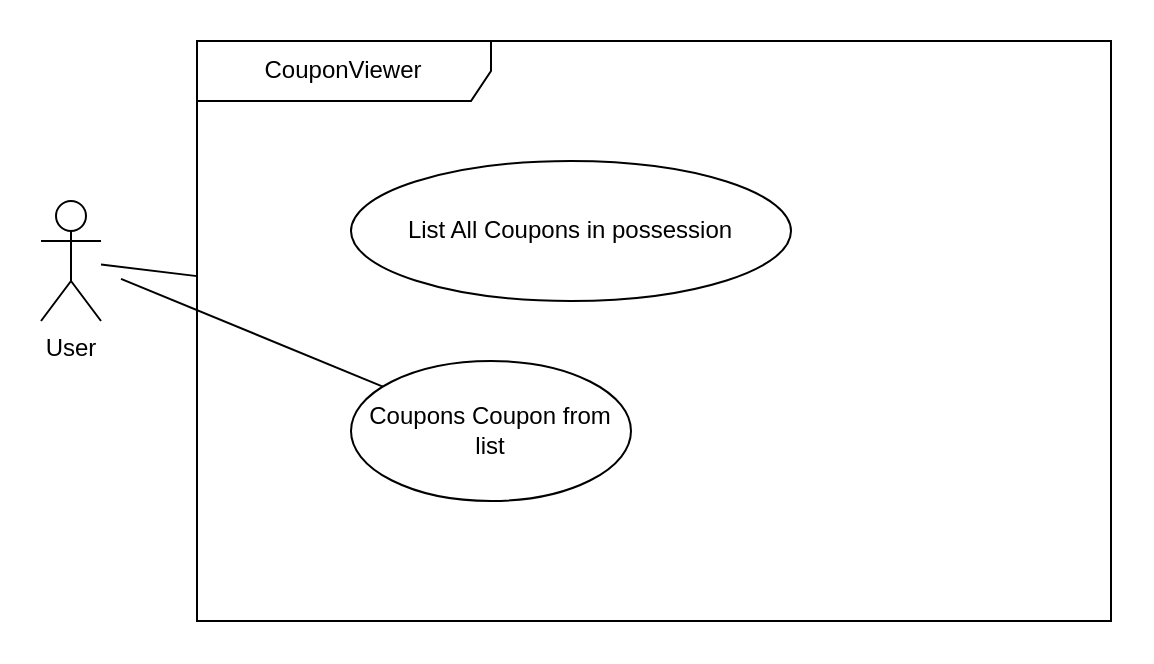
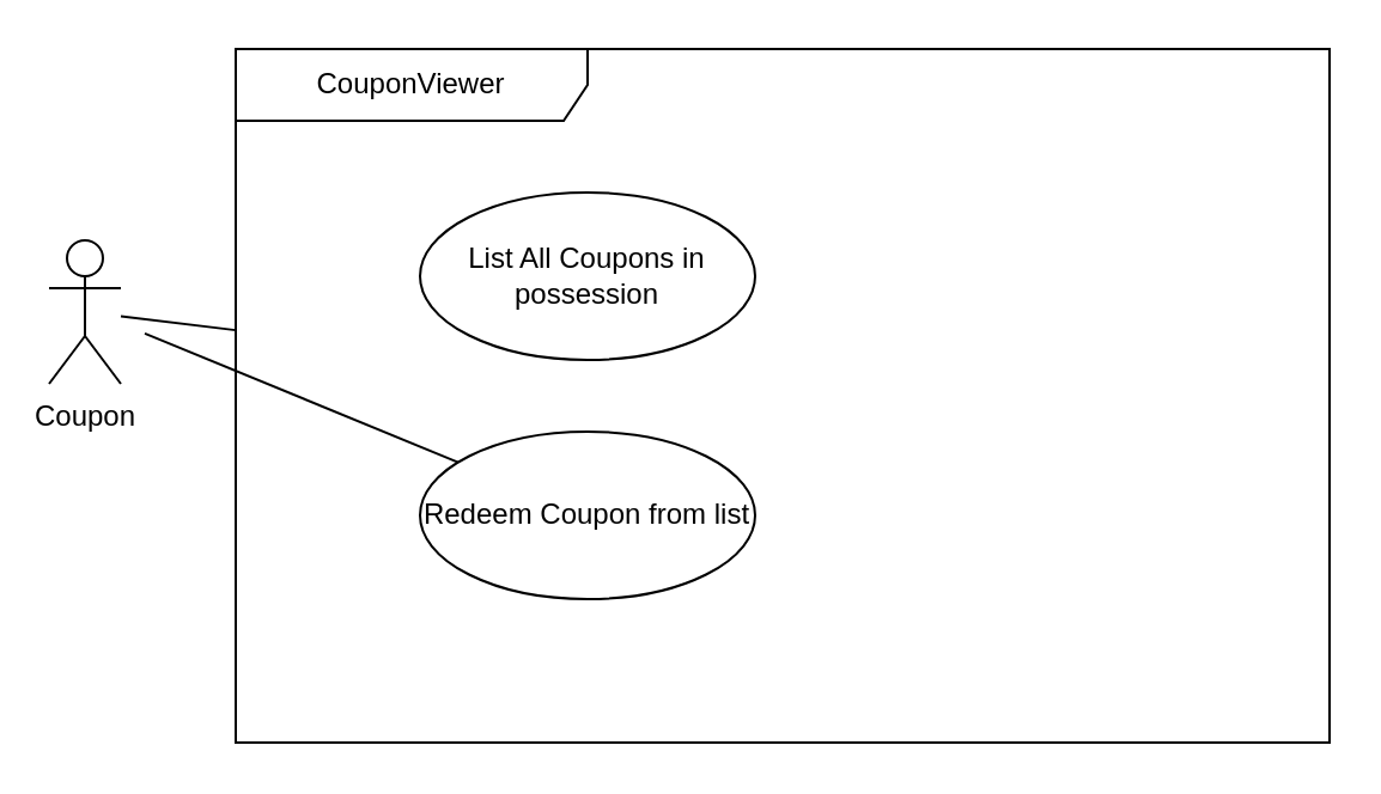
  <mxCell id="0" />
  <mxCell id="1" parent="0" />
- <mxCell id="2" value="User" style="shape=umlActor;verticalLabelPosition=bottom;labelBackgroundColor=#ffffff;verticalAlign=top;html=1;outlineConnect=0;" parent="1" vertex="1"><mxGeometry x="20" y="100" width="30" height="60" as="geometry" /></mxCell>
+ <mxCell id="2" value="Coupon" style="shape=umlActor;verticalLabelPosition=bottom;labelBackgroundColor=#ffffff;verticalAlign=top;html=1;outlineConnect=0;" parent="1" vertex="1"><mxGeometry x="20" y="100" width="30" height="60" as="geometry" /></mxCell>
  <mxCell id="3" value="CouponViewer" style="shape=umlFrame;whiteSpace=wrap;html=1;width=147;height=30;" parent="1" vertex="1"><mxGeometry x="98" y="20" width="457" height="290" as="geometry" /></mxCell>
- <mxCell id="4" value="List All Coupons in possession" style="ellipse;whiteSpace=wrap;html=1;" parent="1" vertex="1"><mxGeometry x="175" y="80" width="220" height="70" as="geometry" /></mxCell>
- <mxCell id="5" value="Coupons Coupon from list" style="ellipse;whiteSpace=wrap;html=1;" parent="1" vertex="1"><mxGeometry x="175" y="180" width="140" height="70" as="geometry" /></mxCell>
+ <mxCell id="4" value="List All Coupons in possession" style="ellipse;whiteSpace=wrap;html=1;" parent="1" vertex="1"><mxGeometry x="175" y="80" width="140" height="70" as="geometry" /></mxCell>
+ <mxCell id="5" value="Redeem Coupon from list" style="ellipse;whiteSpace=wrap;html=1;" parent="1" vertex="1"><mxGeometry x="175" y="180" width="140" height="70" as="geometry" /></mxCell>
  <mxCell id="6" value="" style="endArrow=none;html=1;" parent="1" source="2" target="3" edge="1"><mxGeometry width="50" height="50" relative="1" as="geometry"><mxPoint x="75" y="170" as="sourcePoint" /><mxPoint x="125" y="120" as="targetPoint" /></mxGeometry></mxCell>
  <mxCell id="7" value="" style="endArrow=none;html=1;" edge="1" parent="1" target="5"><mxGeometry width="50" height="50" relative="1" as="geometry"><mxPoint x="60" y="138.929" as="sourcePoint" /><mxPoint x="185.704" y="129.95" as="targetPoint" /></mxGeometry></mxCell>
